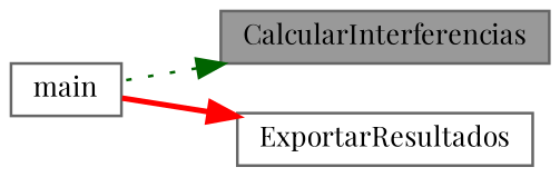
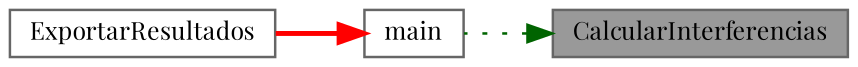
  digraph {
    fontname="Playfair Display"
    rankdir=RL
    node [color=grey40 fillcolor=white fontname="Playfair Display" fontsize=10 shape=box style=filled]
    edge [dir=back fontname="Playfair Display" fontsize=10 labelfontname=Helvetica labelfontsize=10]
    n1 [color=gray40 fillcolor=grey60 fontcolor=black height=0.2 label=CalcularInterferencias width=0.4]
    n2 [height=0.2 label=main width=0.4]
    n3 [height=0.2 label=ExportarResultados width=0.4]
    n1 -> n2 [color=darkgreen style=dotted]
-   n3 -> n2 [color=red style=bold]
+   n2 -> n3 [color=red style=bold]
  }
